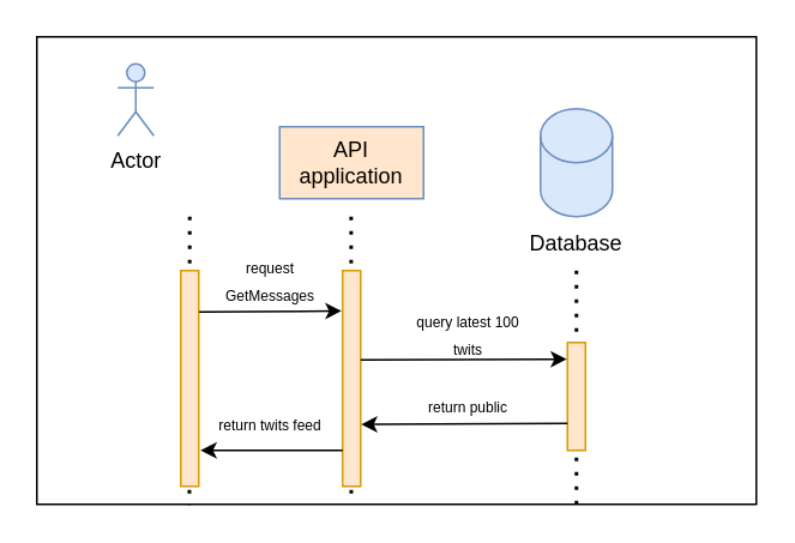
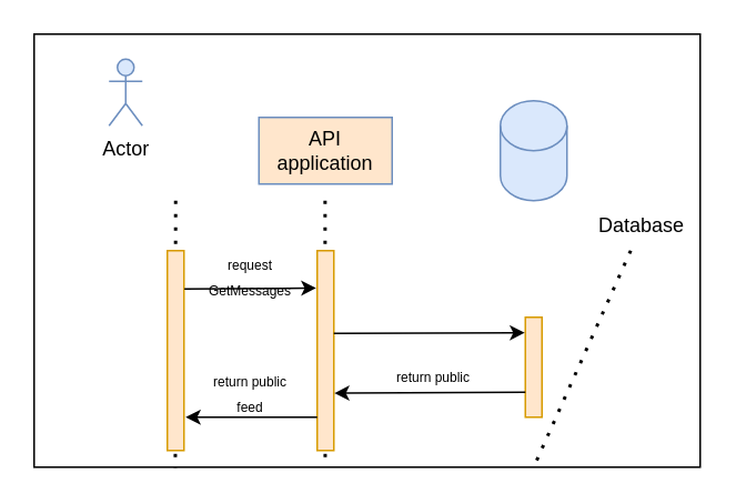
  <mxCell id="0" />
  <mxCell id="1" parent="0" />
  <mxCell id="2" value="" style="rounded=0;whiteSpace=wrap;html=1;" parent="1" vertex="1"><mxGeometry x="20" y="20" width="400" height="260" as="geometry" /></mxCell>
  <mxCell id="3" value="" style="endArrow=none;dashed=1;html=1;dashPattern=1 3;strokeWidth=2;entryX=0.212;entryY=1.001;entryDx=0;entryDy=0;entryPerimeter=0;" parent="1" target="2" edge="1"><mxGeometry width="50" height="50" relative="1" as="geometry"><mxPoint x="105" y="120" as="sourcePoint" /><mxPoint x="155" y="70" as="targetPoint" /></mxGeometry></mxCell>
  <mxCell id="4" value="Actor" style="shape=umlActor;verticalLabelPosition=bottom;verticalAlign=top;html=1;outlineConnect=0;fillColor=#dae8fc;strokeColor=#6c8ebf;" parent="1" vertex="1"><mxGeometry x="65" y="35" width="20" height="40" as="geometry" /></mxCell>
  <mxCell id="5" value="" style="rounded=0;whiteSpace=wrap;html=1;fillColor=#ffe6cc;strokeColor=#d79b00;" parent="1" vertex="1"><mxGeometry x="100" y="150" width="10" height="120" as="geometry" /></mxCell>
  <mxCell id="6" value="API application" style="rounded=0;whiteSpace=wrap;html=1;fillColor=#ffe6cc;strokeColor=#6c8ebf;" parent="1" vertex="1"><mxGeometry x="155" y="70" width="80" height="40" as="geometry" /></mxCell>
  <mxCell id="7" value="" style="shape=cylinder3;whiteSpace=wrap;html=1;boundedLbl=1;backgroundOutline=1;size=15;fillColor=#dae8fc;strokeColor=#6c8ebf;" parent="1" vertex="1"><mxGeometry x="300" y="60" width="40" height="60" as="geometry" /></mxCell>
- <mxCell id="8" value="Database" style="text;html=1;align=center;verticalAlign=middle;whiteSpace=wrap;rounded=0;" parent="1" vertex="1"><mxGeometry x="290" y="120" width="60" height="30" as="geometry" /></mxCell>
+ <mxCell id="8" value="Database" style="text;html=1;align=center;verticalAlign=middle;whiteSpace=wrap;rounded=0;" parent="1" vertex="1"><mxGeometry x="355" y="120" width="60" height="30" as="geometry" /></mxCell>
  <mxCell id="9" value="" style="endArrow=none;dashed=1;html=1;dashPattern=1 3;strokeWidth=2;entryX=0.437;entryY=0.997;entryDx=0;entryDy=0;entryPerimeter=0;" parent="1" target="2" edge="1"><mxGeometry width="50" height="50" relative="1" as="geometry"><mxPoint x="194.74" y="120" as="sourcePoint" /><mxPoint x="194.74" y="459" as="targetPoint" /></mxGeometry></mxCell>
  <mxCell id="10" value="" style="rounded=0;whiteSpace=wrap;html=1;fillColor=#ffe6cc;strokeColor=#d79b00;" parent="1" vertex="1"><mxGeometry x="190" y="150" width="10" height="120" as="geometry" /></mxCell>
  <mxCell id="11" value="" style="endArrow=none;dashed=1;html=1;dashPattern=1 3;strokeWidth=2;entryX=0.75;entryY=1;entryDx=0;entryDy=0;" parent="1" source="8" target="2" edge="1"><mxGeometry width="50" height="50" relative="1" as="geometry"><mxPoint x="320" y="150" as="sourcePoint" /><mxPoint x="321.39" y="374.94" as="targetPoint" /></mxGeometry></mxCell>
  <mxCell id="12" value="" style="rounded=0;whiteSpace=wrap;html=1;fillColor=#ffe6cc;strokeColor=#d79b00;" parent="1" vertex="1"><mxGeometry x="315" y="190" width="10" height="60" as="geometry" /></mxCell>
  <mxCell id="13" value="" style="endArrow=classic;html=1;entryX=-0.058;entryY=0.187;entryDx=0;entryDy=0;entryPerimeter=0;exitX=1.026;exitY=0.192;exitDx=0;exitDy=0;exitPerimeter=0;" parent="1" source="5" target="10" edge="1"><mxGeometry width="50" height="50" relative="1" as="geometry"><mxPoint x="110" y="170" as="sourcePoint" /><mxPoint x="160" y="120" as="targetPoint" /></mxGeometry></mxCell>
- <mxCell id="14" value="&lt;font style=&quot;font-size: 8px;&quot;&gt;request GetMessages&lt;/font&gt;" style="text;html=1;align=center;verticalAlign=middle;whiteSpace=wrap;rounded=0;" parent="1" vertex="1"><mxGeometry x="120" y="140" width="60" height="30" as="geometry" /></mxCell>
+ <mxCell id="14" value="&lt;font style=&quot;font-size: 8px;&quot;&gt;request GetMessages&lt;/font&gt;" style="text;html=1;align=center;verticalAlign=middle;whiteSpace=wrap;rounded=0;" parent="1" vertex="1"><mxGeometry x="120" y="150" width="60" height="30" as="geometry" /></mxCell>
  <mxCell id="15" value="" style="endArrow=classic;html=1;entryX=-0.033;entryY=0.155;entryDx=0;entryDy=0;entryPerimeter=0;" parent="1" target="12" edge="1"><mxGeometry width="50" height="50" relative="1" as="geometry"><mxPoint x="200" y="199.72" as="sourcePoint" /><mxPoint x="280" y="199.72" as="targetPoint" /></mxGeometry></mxCell>
- <mxCell id="16" value="&lt;font style=&quot;font-size: 8px;&quot;&gt;query latest 100 twits&lt;/font&gt;" style="text;html=1;align=center;verticalAlign=middle;whiteSpace=wrap;rounded=0;" parent="1" vertex="1"><mxGeometry x="230" y="170" width="60" height="30" as="geometry" /></mxCell>
  <mxCell id="17" value="" style="endArrow=classic;html=1;exitX=0;exitY=0.75;exitDx=0;exitDy=0;entryX=1.028;entryY=0.713;entryDx=0;entryDy=0;entryPerimeter=0;" parent="1" source="12" target="10" edge="1"><mxGeometry width="50" height="50" relative="1" as="geometry"><mxPoint x="210" y="190" as="sourcePoint" /><mxPoint x="260" y="140" as="targetPoint" /></mxGeometry></mxCell>
  <mxCell id="18" value="&lt;font style=&quot;font-size: 8px;&quot;&gt;return public&lt;/font&gt;" style="text;html=1;align=center;verticalAlign=middle;whiteSpace=wrap;rounded=0;" parent="1" vertex="1"><mxGeometry x="230" y="210" width="60" height="30" as="geometry" /></mxCell>
  <mxCell id="19" value="" style="endArrow=classic;html=1;" parent="1" edge="1"><mxGeometry width="50" height="50" relative="1" as="geometry"><mxPoint x="190" y="250" as="sourcePoint" /><mxPoint x="111" y="250" as="targetPoint" /></mxGeometry></mxCell>
- <mxCell id="20" value="&lt;font style=&quot;font-size: 8px;&quot;&gt;return twits feed&lt;/font&gt;" style="text;html=1;align=center;verticalAlign=middle;whiteSpace=wrap;rounded=0;" parent="1" vertex="1"><mxGeometry x="120" y="220" width="60" height="30" as="geometry" /></mxCell>
+ <mxCell id="20" value="&lt;font style=&quot;font-size: 8px;&quot;&gt;return public feed&lt;/font&gt;" style="text;html=1;align=center;verticalAlign=middle;whiteSpace=wrap;rounded=0;" parent="1" vertex="1"><mxGeometry x="120" y="220" width="60" height="30" as="geometry" /></mxCell>
